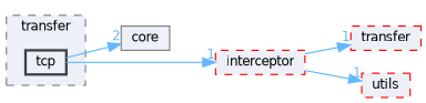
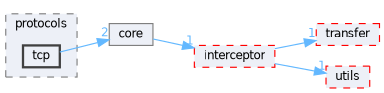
  digraph {
    compound=true
    rankdir=LR
    node [color=red fillcolor="#edf0f7" fontname=Helvetica fontsize=10 shape=box style="filled,dashed"]
    edge [color=steelblue1 fontcolor=steelblue1 fontname=Helvetica fontsize=10 headlabel=1 labeldistance=1.5 labelfontname=Helvetica labelfontsize=10]
    n1 [color=grey25 height=0.2 label=tcp style="filled,bold" width=0.4]
    n2 [color=grey50 height=0.2 label=core style=filled width=0.4]
    n3 [height=0.2 label=interceptor width=0.4]
    n4 [height=0.2 label=transfer width=0.4]
    n5 [height=0.2 label=utils width=0.4]
    subgraph cluster_1 {
      bgcolor="#edf0f7"
      fontname=Helvetica
      fontsize=10
-     label=transfer
+     label=protocols
      pencolor=grey50
      style="filled,dashed"
      n1
    }
    n1 -> n2 [headlabel=2]
-   n1 -> n3
+   n2 -> n3
    n3 -> n4
    n3 -> n5
  }
